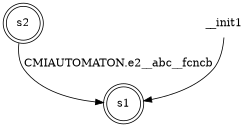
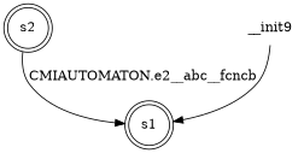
  digraph {
    node [shape=doublecircle]
    n1 [label=<s1>]
    n2 [label=<s2>]
-   __init1 [shape=none]
+   __init1 [shape=none label=__init9]
    n2 -> n1 [label=<CMIAUTOMATON.e2__abc__fcncb>]
    __init1 -> n1
  }
